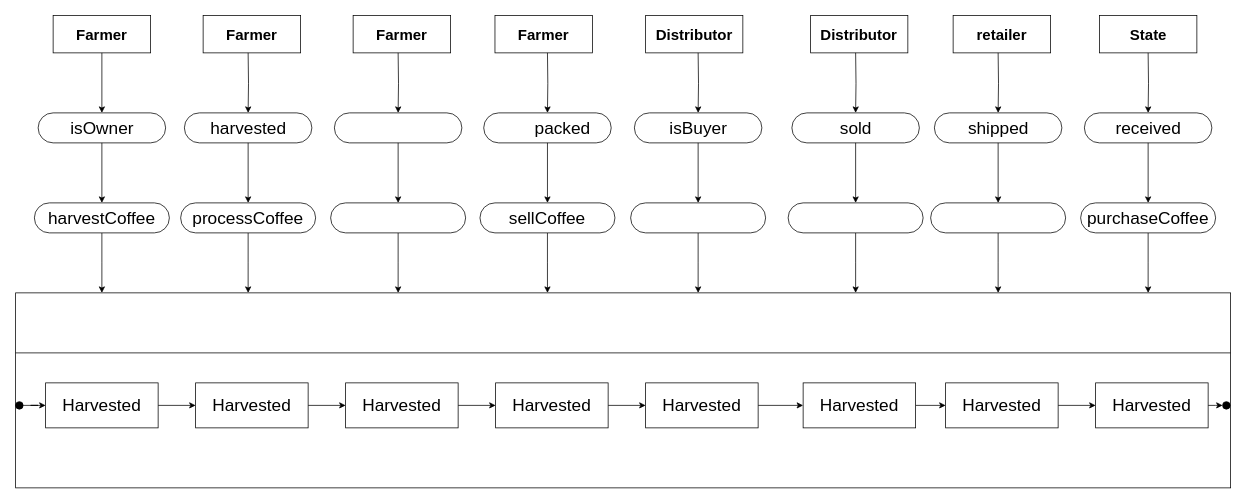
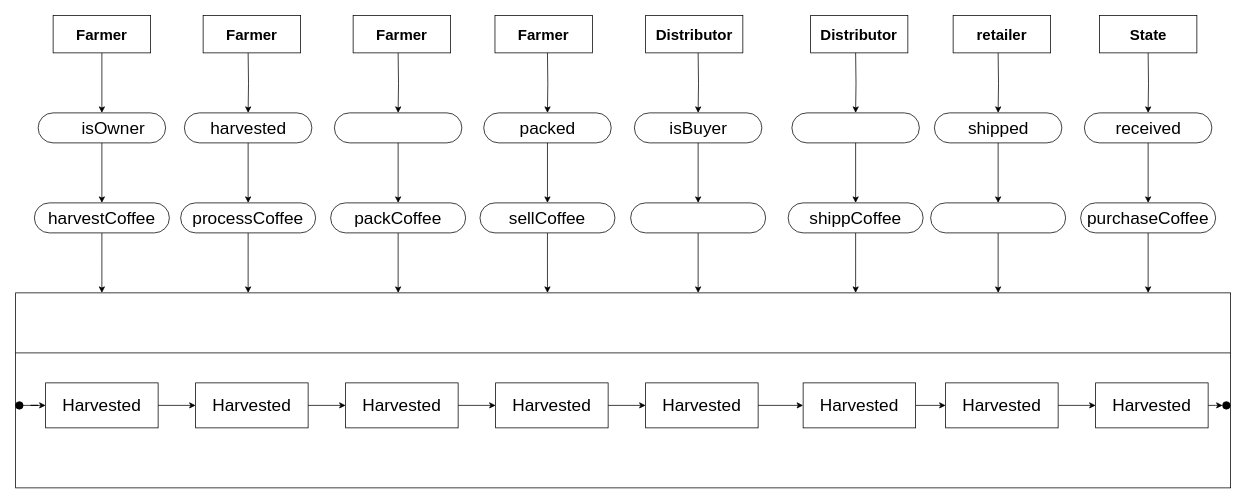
  <mxCell id="0" />
  <mxCell id="1" parent="0" />
  <mxCell id="2" value="" style="group" vertex="1" connectable="0" parent="1"><mxGeometry x="70" y="20" width="130" height="50" as="geometry" /></mxCell>
  <mxCell id="3" value="" style="rounded=0;whiteSpace=wrap;html=1;" vertex="1" parent="2"><mxGeometry width="130" height="50" as="geometry" /></mxCell>
  <mxCell id="4" value="Farmer" style="text;html=1;strokeColor=none;fillColor=none;align=center;verticalAlign=middle;whiteSpace=wrap;rounded=0;fontSize=20;fontStyle=1" vertex="1" parent="2"><mxGeometry x="30" y="10" width="70" height="30" as="geometry" /></mxCell>
  <mxCell id="5" value="" style="group" vertex="1" connectable="0" parent="1"><mxGeometry x="270" y="20" width="140" height="50" as="geometry" /></mxCell>
  <mxCell id="6" value="" style="rounded=0;whiteSpace=wrap;html=1;" vertex="1" parent="5"><mxGeometry width="130" height="50" as="geometry" /></mxCell>
  <mxCell id="7" value="Farmer" style="text;html=1;strokeColor=none;fillColor=none;align=center;verticalAlign=middle;whiteSpace=wrap;rounded=0;fontSize=20;fontStyle=1" vertex="1" parent="5"><mxGeometry x="30" y="10" width="70" height="30" as="geometry" /></mxCell>
  <mxCell id="8" value="" style="group" vertex="1" connectable="0" parent="1"><mxGeometry x="470" y="20" width="130" height="50" as="geometry" /></mxCell>
  <mxCell id="9" value="" style="rounded=0;whiteSpace=wrap;html=1;" vertex="1" parent="8"><mxGeometry width="130" height="50" as="geometry" /></mxCell>
  <mxCell id="10" value="Farmer" style="text;html=1;strokeColor=none;fillColor=none;align=center;verticalAlign=middle;whiteSpace=wrap;rounded=0;fontSize=20;fontStyle=1" vertex="1" parent="8"><mxGeometry x="30" y="10" width="70" height="30" as="geometry" /></mxCell>
  <mxCell id="11" value="" style="group" vertex="1" connectable="0" parent="1"><mxGeometry x="860" y="20" width="165" height="50" as="geometry" /></mxCell>
  <mxCell id="12" value="" style="rounded=0;whiteSpace=wrap;html=1;" vertex="1" parent="11"><mxGeometry width="129.643" height="50" as="geometry" /></mxCell>
  <mxCell id="13" value="Distributor" style="text;html=1;strokeColor=none;fillColor=none;align=center;verticalAlign=middle;whiteSpace=wrap;rounded=0;fontSize=20;fontStyle=1" vertex="1" parent="11"><mxGeometry x="9.64" y="5" width="110.36" height="40" as="geometry" /></mxCell>
  <mxCell id="14" value="" style="group" vertex="1" connectable="0" parent="1"><mxGeometry x="1270" y="20" width="130" height="50" as="geometry" /></mxCell>
  <mxCell id="15" value="" style="rounded=0;whiteSpace=wrap;html=1;" vertex="1" parent="14"><mxGeometry width="130" height="50" as="geometry" /></mxCell>
  <mxCell id="16" value="retailer" style="text;html=1;strokeColor=none;fillColor=none;align=center;verticalAlign=middle;whiteSpace=wrap;rounded=0;fontSize=20;fontStyle=1" vertex="1" parent="14"><mxGeometry x="30" y="10" width="70" height="30" as="geometry" /></mxCell>
  <mxCell id="17" value="" style="group" vertex="1" connectable="0" parent="1"><mxGeometry x="1465" y="20" width="130" height="50" as="geometry" /></mxCell>
  <mxCell id="18" value="" style="rounded=0;whiteSpace=wrap;html=1;" vertex="1" parent="17"><mxGeometry width="130" height="50" as="geometry" /></mxCell>
  <mxCell id="19" value="State" style="text;html=1;strokeColor=none;fillColor=none;align=center;verticalAlign=middle;whiteSpace=wrap;rounded=0;fontSize=20;fontStyle=1" vertex="1" parent="17"><mxGeometry x="23.636" y="10" width="82.727" height="30" as="geometry" /></mxCell>
  <mxCell id="20" value="" style="group" vertex="1" connectable="0" parent="1"><mxGeometry x="659.12" y="20" width="130" height="50" as="geometry" /></mxCell>
  <mxCell id="21" value="" style="rounded=0;whiteSpace=wrap;html=1;" vertex="1" parent="20"><mxGeometry width="130" height="50" as="geometry" /></mxCell>
  <mxCell id="22" value="Farmer" style="text;html=1;strokeColor=none;fillColor=none;align=center;verticalAlign=middle;whiteSpace=wrap;rounded=0;fontSize=20;fontStyle=1" vertex="1" parent="20"><mxGeometry x="30" y="10" width="70" height="30" as="geometry" /></mxCell>
  <mxCell id="23" value="" style="group" vertex="1" connectable="0" parent="1"><mxGeometry x="1080" y="20" width="165" height="50" as="geometry" /></mxCell>
  <mxCell id="24" value="" style="rounded=0;whiteSpace=wrap;html=1;" vertex="1" parent="23"><mxGeometry width="129.643" height="50" as="geometry" /></mxCell>
  <mxCell id="25" value="Distributor" style="text;html=1;strokeColor=none;fillColor=none;align=center;verticalAlign=middle;whiteSpace=wrap;rounded=0;fontSize=20;fontStyle=1" vertex="1" parent="23"><mxGeometry x="-5.893" y="5" width="141.429" height="40" as="geometry" /></mxCell>
  <mxCell id="26" value="" style="group" vertex="1" connectable="0" parent="1"><mxGeometry x="70" y="150" width="150" height="40" as="geometry" /></mxCell>
  <mxCell id="27" value="" style="rounded=1;whiteSpace=wrap;html=1;strokeColor=#000000;fillColor=#FFFFFF;fontSize=23;arcSize=50;" vertex="1" parent="26"><mxGeometry x="-20" width="170" height="40" as="geometry" /></mxCell>
- <mxCell id="28" value="isOwner" style="text;html=1;strokeColor=none;fillColor=none;align=center;verticalAlign=middle;whiteSpace=wrap;rounded=0;fontSize=23;" vertex="1" parent="26"><mxGeometry x="8.75" y="10" width="112.5" height="20" as="geometry" /></mxCell>
+ <mxCell id="28" value="isOwner" style="text;html=1;strokeColor=none;fillColor=none;align=center;verticalAlign=middle;whiteSpace=wrap;rounded=0;fontSize=23;" vertex="1" parent="26"><mxGeometry x="23.75" y="10" width="112.5" height="20" as="geometry" /></mxCell>
  <mxCell id="29" value="" style="group" vertex="1" connectable="0" parent="1"><mxGeometry x="45" y="270" width="180" height="40" as="geometry" /></mxCell>
  <mxCell id="30" value="" style="edgeStyle=orthogonalEdgeStyle;rounded=0;orthogonalLoop=1;jettySize=auto;html=1;fontSize=23;" edge="1" parent="29" source="31"><mxGeometry relative="1" as="geometry"><mxPoint x="90" y="120" as="targetPoint" /></mxGeometry></mxCell>
  <mxCell id="31" value="" style="rounded=1;whiteSpace=wrap;html=1;strokeColor=#000000;fillColor=#FFFFFF;fontSize=23;arcSize=50;" vertex="1" parent="29"><mxGeometry width="180" height="40" as="geometry" /></mxCell>
  <mxCell id="32" value="harvestCoffee" style="text;html=1;strokeColor=none;fillColor=none;align=center;verticalAlign=middle;whiteSpace=wrap;rounded=0;fontSize=23;" vertex="1" parent="29"><mxGeometry x="12.115" y="10" width="155.769" height="20" as="geometry" /></mxCell>
  <mxCell id="33" value="" style="group" vertex="1" connectable="0" parent="1"><mxGeometry x="20" y="390" width="1620" height="260" as="geometry" /></mxCell>
  <mxCell id="34" value="" style="rounded=0;whiteSpace=wrap;html=1;fontSize=20;" vertex="1" parent="33"><mxGeometry width="1620.0" height="260" as="geometry" /></mxCell>
  <mxCell id="35" value="" style="endArrow=none;html=1;fontSize=20;" edge="1" parent="33"><mxGeometry width="50" height="50" relative="1" as="geometry"><mxPoint y="80" as="sourcePoint" /><mxPoint x="1620.0" y="80" as="targetPoint" /></mxGeometry></mxCell>
  <mxCell id="36" value="" style="edgeStyle=orthogonalEdgeStyle;rounded=0;orthogonalLoop=1;jettySize=auto;html=1;fontSize=23;" edge="1" parent="33" source="37" target="39"><mxGeometry relative="1" as="geometry" /></mxCell>
  <mxCell id="37" value="Harvested" style="rounded=0;whiteSpace=wrap;html=1;strokeColor=#000000;fillColor=#FFFFFF;fontSize=23;" vertex="1" parent="33"><mxGeometry x="40" y="120" width="150" height="60" as="geometry" /></mxCell>
  <mxCell id="38" value="" style="edgeStyle=orthogonalEdgeStyle;rounded=0;orthogonalLoop=1;jettySize=auto;html=1;fontSize=23;" edge="1" parent="33" source="39" target="41"><mxGeometry relative="1" as="geometry" /></mxCell>
  <mxCell id="39" value="Harvested" style="rounded=0;whiteSpace=wrap;html=1;strokeColor=#000000;fillColor=#FFFFFF;fontSize=23;" vertex="1" parent="33"><mxGeometry x="240" y="120" width="150" height="60" as="geometry" /></mxCell>
  <mxCell id="40" value="" style="edgeStyle=orthogonalEdgeStyle;rounded=0;orthogonalLoop=1;jettySize=auto;html=1;fontSize=23;" edge="1" parent="33" source="41" target="43"><mxGeometry relative="1" as="geometry" /></mxCell>
  <mxCell id="41" value="Harvested" style="rounded=0;whiteSpace=wrap;html=1;strokeColor=#000000;fillColor=#FFFFFF;fontSize=23;" vertex="1" parent="33"><mxGeometry x="440" y="120" width="150" height="60" as="geometry" /></mxCell>
  <mxCell id="42" value="" style="edgeStyle=orthogonalEdgeStyle;rounded=0;orthogonalLoop=1;jettySize=auto;html=1;fontSize=23;" edge="1" parent="33" source="43" target="45"><mxGeometry relative="1" as="geometry" /></mxCell>
  <mxCell id="43" value="Harvested" style="rounded=0;whiteSpace=wrap;html=1;strokeColor=#000000;fillColor=#FFFFFF;fontSize=23;" vertex="1" parent="33"><mxGeometry x="640" y="120" width="150" height="60" as="geometry" /></mxCell>
  <mxCell id="44" value="" style="edgeStyle=orthogonalEdgeStyle;rounded=0;orthogonalLoop=1;jettySize=auto;html=1;fontSize=23;" edge="1" parent="33" source="45" target="47"><mxGeometry relative="1" as="geometry" /></mxCell>
  <mxCell id="45" value="Harvested" style="rounded=0;whiteSpace=wrap;html=1;strokeColor=#000000;fillColor=#FFFFFF;fontSize=23;" vertex="1" parent="33"><mxGeometry x="840" y="120" width="150" height="60" as="geometry" /></mxCell>
  <mxCell id="46" value="" style="edgeStyle=orthogonalEdgeStyle;rounded=0;orthogonalLoop=1;jettySize=auto;html=1;fontSize=23;" edge="1" parent="33" source="47" target="49"><mxGeometry relative="1" as="geometry" /></mxCell>
  <mxCell id="47" value="Harvested" style="rounded=0;whiteSpace=wrap;html=1;strokeColor=#000000;fillColor=#FFFFFF;fontSize=23;" vertex="1" parent="33"><mxGeometry x="1050" y="120" width="150" height="60" as="geometry" /></mxCell>
  <mxCell id="48" value="" style="edgeStyle=orthogonalEdgeStyle;rounded=0;orthogonalLoop=1;jettySize=auto;html=1;fontSize=23;" edge="1" parent="33" source="49" target="51"><mxGeometry relative="1" as="geometry" /></mxCell>
  <mxCell id="49" value="Harvested" style="rounded=0;whiteSpace=wrap;html=1;strokeColor=#000000;fillColor=#FFFFFF;fontSize=23;" vertex="1" parent="33"><mxGeometry x="1240" y="120" width="150" height="60" as="geometry" /></mxCell>
  <mxCell id="50" value="" style="edgeStyle=orthogonalEdgeStyle;rounded=0;orthogonalLoop=1;jettySize=auto;html=1;fontSize=23;entryX=0;entryY=0.5;entryDx=0;entryDy=0;exitX=1;exitY=0.5;exitDx=0;exitDy=0;" edge="1" parent="33" source="51" target="54"><mxGeometry relative="1" as="geometry"><mxPoint x="1600" y="150" as="targetPoint" /><Array as="points"><mxPoint x="1600" y="150" /><mxPoint x="1600" y="150" /></Array></mxGeometry></mxCell>
  <mxCell id="51" value="Harvested" style="rounded=0;whiteSpace=wrap;html=1;strokeColor=#000000;fillColor=#FFFFFF;fontSize=23;" vertex="1" parent="33"><mxGeometry x="1440" y="120" width="150" height="60" as="geometry" /></mxCell>
  <mxCell id="52" value="" style="edgeStyle=orthogonalEdgeStyle;rounded=0;orthogonalLoop=1;jettySize=auto;html=1;fontSize=23;" edge="1" parent="33" source="53" target="37"><mxGeometry relative="1" as="geometry" /></mxCell>
  <mxCell id="53" value="" style="ellipse;whiteSpace=wrap;html=1;aspect=fixed;strokeColor=#000000;fillColor=#000000;fontSize=23;" vertex="1" parent="33"><mxGeometry y="145" width="10" height="10" as="geometry" /></mxCell>
  <mxCell id="54" value="" style="ellipse;whiteSpace=wrap;html=1;aspect=fixed;strokeColor=#000000;fillColor=#000000;fontSize=23;" vertex="1" parent="33"><mxGeometry x="1609.33" y="145" width="10" height="10" as="geometry" /></mxCell>
  <mxCell id="55" value="" style="edgeStyle=orthogonalEdgeStyle;rounded=0;orthogonalLoop=1;jettySize=auto;html=1;fontSize=23;" edge="1" parent="1" source="3" target="27"><mxGeometry relative="1" as="geometry" /></mxCell>
  <mxCell id="56" value="" style="edgeStyle=orthogonalEdgeStyle;rounded=0;orthogonalLoop=1;jettySize=auto;html=1;fontSize=23;" edge="1" parent="1" source="27" target="31"><mxGeometry relative="1" as="geometry" /></mxCell>
  <mxCell id="57" value="" style="group" vertex="1" connectable="0" parent="1"><mxGeometry x="265" y="150" width="150" height="40" as="geometry" /></mxCell>
  <mxCell id="58" value="" style="rounded=1;whiteSpace=wrap;html=1;strokeColor=#000000;fillColor=#FFFFFF;fontSize=23;arcSize=50;" vertex="1" parent="57"><mxGeometry x="-20" width="170" height="40" as="geometry" /></mxCell>
  <mxCell id="59" value="harvested" style="text;html=1;strokeColor=none;fillColor=none;align=center;verticalAlign=middle;whiteSpace=wrap;rounded=0;fontSize=23;" vertex="1" parent="57"><mxGeometry x="8.75" y="10" width="112.5" height="20" as="geometry" /></mxCell>
  <mxCell id="60" value="" style="group" vertex="1" connectable="0" parent="1"><mxGeometry x="240" y="270" width="180" height="40" as="geometry" /></mxCell>
  <mxCell id="61" value="" style="edgeStyle=orthogonalEdgeStyle;rounded=0;orthogonalLoop=1;jettySize=auto;html=1;fontSize=23;" edge="1" parent="60" source="62"><mxGeometry relative="1" as="geometry"><mxPoint x="90" y="120" as="targetPoint" /></mxGeometry></mxCell>
  <mxCell id="62" value="" style="rounded=1;whiteSpace=wrap;html=1;strokeColor=#000000;fillColor=#FFFFFF;fontSize=23;arcSize=50;" vertex="1" parent="60"><mxGeometry width="180" height="40" as="geometry" /></mxCell>
  <mxCell id="63" value="processCoffee" style="text;html=1;strokeColor=none;fillColor=none;align=center;verticalAlign=middle;whiteSpace=wrap;rounded=0;fontSize=23;" vertex="1" parent="60"><mxGeometry x="12.115" y="10" width="155.769" height="20" as="geometry" /></mxCell>
  <mxCell id="64" value="" style="edgeStyle=orthogonalEdgeStyle;rounded=0;orthogonalLoop=1;jettySize=auto;html=1;fontSize=23;" edge="1" target="58" parent="1"><mxGeometry relative="1" as="geometry"><mxPoint x="330" y="70" as="sourcePoint" /></mxGeometry></mxCell>
  <mxCell id="65" value="" style="edgeStyle=orthogonalEdgeStyle;rounded=0;orthogonalLoop=1;jettySize=auto;html=1;fontSize=23;" edge="1" source="58" target="62" parent="1"><mxGeometry relative="1" as="geometry" /></mxCell>
  <mxCell id="66" value="" style="group" vertex="1" connectable="0" parent="1"><mxGeometry x="465" y="150" width="150" height="40" as="geometry" /></mxCell>
  <mxCell id="67" value="" style="rounded=1;whiteSpace=wrap;html=1;strokeColor=#000000;fillColor=#FFFFFF;fontSize=23;arcSize=50;" vertex="1" parent="66"><mxGeometry x="-20" width="170" height="40" as="geometry" /></mxCell>
  <mxCell id="68" value="" style="group" vertex="1" connectable="0" parent="1"><mxGeometry x="440" y="270" width="180" height="40" as="geometry" /></mxCell>
  <mxCell id="69" value="" style="edgeStyle=orthogonalEdgeStyle;rounded=0;orthogonalLoop=1;jettySize=auto;html=1;fontSize=23;" edge="1" parent="68" source="70"><mxGeometry relative="1" as="geometry"><mxPoint x="90" y="120" as="targetPoint" /></mxGeometry></mxCell>
  <mxCell id="70" value="" style="rounded=1;whiteSpace=wrap;html=1;strokeColor=#000000;fillColor=#FFFFFF;fontSize=23;arcSize=50;" vertex="1" parent="68"><mxGeometry width="180" height="40" as="geometry" /></mxCell>
+ <mxCell id="71" value="packCoffee" style="text;html=1;strokeColor=none;fillColor=none;align=center;verticalAlign=middle;whiteSpace=wrap;rounded=0;fontSize=23;" vertex="1" parent="68"><mxGeometry x="12.115" y="10" width="155.769" height="20" as="geometry" /></mxCell>
  <mxCell id="72" value="" style="edgeStyle=orthogonalEdgeStyle;rounded=0;orthogonalLoop=1;jettySize=auto;html=1;fontSize=23;" edge="1" target="67" parent="1"><mxGeometry relative="1" as="geometry"><mxPoint x="530" y="70" as="sourcePoint" /></mxGeometry></mxCell>
  <mxCell id="73" value="" style="edgeStyle=orthogonalEdgeStyle;rounded=0;orthogonalLoop=1;jettySize=auto;html=1;fontSize=23;" edge="1" source="67" target="70" parent="1"><mxGeometry relative="1" as="geometry" /></mxCell>
  <mxCell id="74" value="" style="group" vertex="1" connectable="0" parent="1"><mxGeometry x="664.12" y="150" width="150" height="40" as="geometry" /></mxCell>
  <mxCell id="75" value="" style="rounded=1;whiteSpace=wrap;html=1;strokeColor=#000000;fillColor=#FFFFFF;fontSize=23;arcSize=50;" vertex="1" parent="74"><mxGeometry x="-20" width="170" height="40" as="geometry" /></mxCell>
- <mxCell id="76" value="packed" style="text;html=1;strokeColor=none;fillColor=none;align=center;verticalAlign=middle;whiteSpace=wrap;rounded=0;fontSize=23;" vertex="1" parent="74"><mxGeometry x="28.75" y="10" width="112.5" height="20" as="geometry" /></mxCell>
+ <mxCell id="76" value="packed" style="text;html=1;strokeColor=none;fillColor=none;align=center;verticalAlign=middle;whiteSpace=wrap;rounded=0;fontSize=23;" vertex="1" parent="74"><mxGeometry x="8.75" y="10" width="112.5" height="20" as="geometry" /></mxCell>
  <mxCell id="77" value="" style="group" vertex="1" connectable="0" parent="1"><mxGeometry x="639.12" y="270" width="180" height="40" as="geometry" /></mxCell>
  <mxCell id="78" value="" style="edgeStyle=orthogonalEdgeStyle;rounded=0;orthogonalLoop=1;jettySize=auto;html=1;fontSize=23;" edge="1" parent="77" source="79"><mxGeometry relative="1" as="geometry"><mxPoint x="90" y="120" as="targetPoint" /></mxGeometry></mxCell>
  <mxCell id="79" value="" style="rounded=1;whiteSpace=wrap;html=1;strokeColor=#000000;fillColor=#FFFFFF;fontSize=23;arcSize=50;" vertex="1" parent="77"><mxGeometry width="180" height="40" as="geometry" /></mxCell>
  <mxCell id="80" value="sellCoffee" style="text;html=1;strokeColor=none;fillColor=none;align=center;verticalAlign=middle;whiteSpace=wrap;rounded=0;fontSize=23;" vertex="1" parent="77"><mxGeometry x="12.115" y="10" width="155.769" height="20" as="geometry" /></mxCell>
  <mxCell id="81" value="" style="edgeStyle=orthogonalEdgeStyle;rounded=0;orthogonalLoop=1;jettySize=auto;html=1;fontSize=23;" edge="1" target="75" parent="1"><mxGeometry relative="1" as="geometry"><mxPoint x="729.12" y="70" as="sourcePoint" /></mxGeometry></mxCell>
  <mxCell id="82" value="" style="edgeStyle=orthogonalEdgeStyle;rounded=0;orthogonalLoop=1;jettySize=auto;html=1;fontSize=23;" edge="1" source="75" target="79" parent="1"><mxGeometry relative="1" as="geometry" /></mxCell>
  <mxCell id="83" value="" style="group" vertex="1" connectable="0" parent="1"><mxGeometry x="865" y="150" width="150" height="40" as="geometry" /></mxCell>
  <mxCell id="84" value="" style="rounded=1;whiteSpace=wrap;html=1;strokeColor=#000000;fillColor=#FFFFFF;fontSize=23;arcSize=50;" vertex="1" parent="83"><mxGeometry x="-20" width="170" height="40" as="geometry" /></mxCell>
  <mxCell id="85" value="isBuyer" style="text;html=1;strokeColor=none;fillColor=none;align=center;verticalAlign=middle;whiteSpace=wrap;rounded=0;fontSize=23;" vertex="1" parent="83"><mxGeometry x="8.75" y="10" width="112.5" height="20" as="geometry" /></mxCell>
  <mxCell id="86" value="" style="group" vertex="1" connectable="0" parent="1"><mxGeometry x="840" y="270" width="180" height="40" as="geometry" /></mxCell>
  <mxCell id="87" value="" style="edgeStyle=orthogonalEdgeStyle;rounded=0;orthogonalLoop=1;jettySize=auto;html=1;fontSize=23;" edge="1" parent="86" source="88"><mxGeometry relative="1" as="geometry"><mxPoint x="90" y="120" as="targetPoint" /></mxGeometry></mxCell>
  <mxCell id="88" value="" style="rounded=1;whiteSpace=wrap;html=1;strokeColor=#000000;fillColor=#FFFFFF;fontSize=23;arcSize=50;" vertex="1" parent="86"><mxGeometry width="180" height="40" as="geometry" /></mxCell>
  <mxCell id="89" value="" style="edgeStyle=orthogonalEdgeStyle;rounded=0;orthogonalLoop=1;jettySize=auto;html=1;fontSize=23;" edge="1" target="84" parent="1"><mxGeometry relative="1" as="geometry"><mxPoint x="930" y="70" as="sourcePoint" /></mxGeometry></mxCell>
  <mxCell id="90" value="" style="edgeStyle=orthogonalEdgeStyle;rounded=0;orthogonalLoop=1;jettySize=auto;html=1;fontSize=23;" edge="1" source="84" target="88" parent="1"><mxGeometry relative="1" as="geometry" /></mxCell>
  <mxCell id="91" value="" style="group" vertex="1" connectable="0" parent="1"><mxGeometry x="1075" y="150" width="150" height="40" as="geometry" /></mxCell>
  <mxCell id="92" value="" style="rounded=1;whiteSpace=wrap;html=1;strokeColor=#000000;fillColor=#FFFFFF;fontSize=23;arcSize=50;" vertex="1" parent="91"><mxGeometry x="-20" width="170" height="40" as="geometry" /></mxCell>
- <mxCell id="93" value="sold" style="text;html=1;strokeColor=none;fillColor=none;align=center;verticalAlign=middle;whiteSpace=wrap;rounded=0;fontSize=23;" vertex="1" parent="91"><mxGeometry x="8.75" y="10" width="112.5" height="20" as="geometry" /></mxCell>
  <mxCell id="94" value="" style="group" vertex="1" connectable="0" parent="1"><mxGeometry x="1050" y="270" width="180" height="40" as="geometry" /></mxCell>
  <mxCell id="95" value="" style="edgeStyle=orthogonalEdgeStyle;rounded=0;orthogonalLoop=1;jettySize=auto;html=1;fontSize=23;" edge="1" parent="94" source="96"><mxGeometry relative="1" as="geometry"><mxPoint x="90" y="120" as="targetPoint" /></mxGeometry></mxCell>
  <mxCell id="96" value="" style="rounded=1;whiteSpace=wrap;html=1;strokeColor=#000000;fillColor=#FFFFFF;fontSize=23;arcSize=50;" vertex="1" parent="94"><mxGeometry width="180" height="40" as="geometry" /></mxCell>
+ <mxCell id="97" value="shippCoffee" style="text;html=1;strokeColor=none;fillColor=none;align=center;verticalAlign=middle;whiteSpace=wrap;rounded=0;fontSize=23;" vertex="1" parent="94"><mxGeometry x="12.115" y="10" width="155.769" height="20" as="geometry" /></mxCell>
  <mxCell id="98" value="" style="edgeStyle=orthogonalEdgeStyle;rounded=0;orthogonalLoop=1;jettySize=auto;html=1;fontSize=23;" edge="1" target="92" parent="1"><mxGeometry relative="1" as="geometry"><mxPoint x="1140" y="70" as="sourcePoint" /></mxGeometry></mxCell>
  <mxCell id="99" value="" style="edgeStyle=orthogonalEdgeStyle;rounded=0;orthogonalLoop=1;jettySize=auto;html=1;fontSize=23;" edge="1" source="92" target="96" parent="1"><mxGeometry relative="1" as="geometry" /></mxCell>
  <mxCell id="100" value="" style="group" vertex="1" connectable="0" parent="1"><mxGeometry x="1265" y="150" width="150" height="40" as="geometry" /></mxCell>
  <mxCell id="101" value="" style="rounded=1;whiteSpace=wrap;html=1;strokeColor=#000000;fillColor=#FFFFFF;fontSize=23;arcSize=50;" vertex="1" parent="100"><mxGeometry x="-20" width="170" height="40" as="geometry" /></mxCell>
  <mxCell id="102" value="shipped" style="text;html=1;strokeColor=none;fillColor=none;align=center;verticalAlign=middle;whiteSpace=wrap;rounded=0;fontSize=23;" vertex="1" parent="100"><mxGeometry x="8.75" y="10" width="112.5" height="20" as="geometry" /></mxCell>
  <mxCell id="103" value="" style="group" vertex="1" connectable="0" parent="1"><mxGeometry x="1240" y="270" width="180" height="40" as="geometry" /></mxCell>
  <mxCell id="104" value="" style="edgeStyle=orthogonalEdgeStyle;rounded=0;orthogonalLoop=1;jettySize=auto;html=1;fontSize=23;" edge="1" parent="103" source="105"><mxGeometry relative="1" as="geometry"><mxPoint x="90" y="120" as="targetPoint" /></mxGeometry></mxCell>
  <mxCell id="105" value="" style="rounded=1;whiteSpace=wrap;html=1;strokeColor=#000000;fillColor=#FFFFFF;fontSize=23;arcSize=50;" vertex="1" parent="103"><mxGeometry width="180" height="40" as="geometry" /></mxCell>
  <mxCell id="106" value="" style="edgeStyle=orthogonalEdgeStyle;rounded=0;orthogonalLoop=1;jettySize=auto;html=1;fontSize=23;" edge="1" target="101" parent="1"><mxGeometry relative="1" as="geometry"><mxPoint x="1330" y="70" as="sourcePoint" /></mxGeometry></mxCell>
  <mxCell id="107" value="" style="edgeStyle=orthogonalEdgeStyle;rounded=0;orthogonalLoop=1;jettySize=auto;html=1;fontSize=23;" edge="1" source="101" target="105" parent="1"><mxGeometry relative="1" as="geometry" /></mxCell>
  <mxCell id="108" value="" style="group" vertex="1" connectable="0" parent="1"><mxGeometry x="1465" y="150" width="150" height="40" as="geometry" /></mxCell>
  <mxCell id="109" value="" style="rounded=1;whiteSpace=wrap;html=1;strokeColor=#000000;fillColor=#FFFFFF;fontSize=23;arcSize=50;" vertex="1" parent="108"><mxGeometry x="-20" width="170" height="40" as="geometry" /></mxCell>
  <mxCell id="110" value="received" style="text;html=1;strokeColor=none;fillColor=none;align=center;verticalAlign=middle;whiteSpace=wrap;rounded=0;fontSize=23;" vertex="1" parent="108"><mxGeometry x="8.75" y="10" width="112.5" height="20" as="geometry" /></mxCell>
  <mxCell id="111" value="" style="group" vertex="1" connectable="0" parent="1"><mxGeometry x="1440" y="270" width="180" height="40" as="geometry" /></mxCell>
  <mxCell id="112" value="" style="edgeStyle=orthogonalEdgeStyle;rounded=0;orthogonalLoop=1;jettySize=auto;html=1;fontSize=23;" edge="1" parent="111" source="113"><mxGeometry relative="1" as="geometry"><mxPoint x="90" y="120" as="targetPoint" /></mxGeometry></mxCell>
  <mxCell id="113" value="" style="rounded=1;whiteSpace=wrap;html=1;strokeColor=#000000;fillColor=#FFFFFF;fontSize=23;arcSize=50;" vertex="1" parent="111"><mxGeometry width="180" height="40" as="geometry" /></mxCell>
  <mxCell id="114" value="purchaseCoffee" style="text;html=1;strokeColor=none;fillColor=none;align=center;verticalAlign=middle;whiteSpace=wrap;rounded=0;fontSize=23;" vertex="1" parent="111"><mxGeometry x="12.115" y="10" width="155.769" height="20" as="geometry" /></mxCell>
  <mxCell id="115" value="" style="edgeStyle=orthogonalEdgeStyle;rounded=0;orthogonalLoop=1;jettySize=auto;html=1;fontSize=23;" edge="1" target="109" parent="1"><mxGeometry relative="1" as="geometry"><mxPoint x="1530" y="70" as="sourcePoint" /></mxGeometry></mxCell>
  <mxCell id="116" value="" style="edgeStyle=orthogonalEdgeStyle;rounded=0;orthogonalLoop=1;jettySize=auto;html=1;fontSize=23;" edge="1" source="109" target="113" parent="1"><mxGeometry relative="1" as="geometry" /></mxCell>
